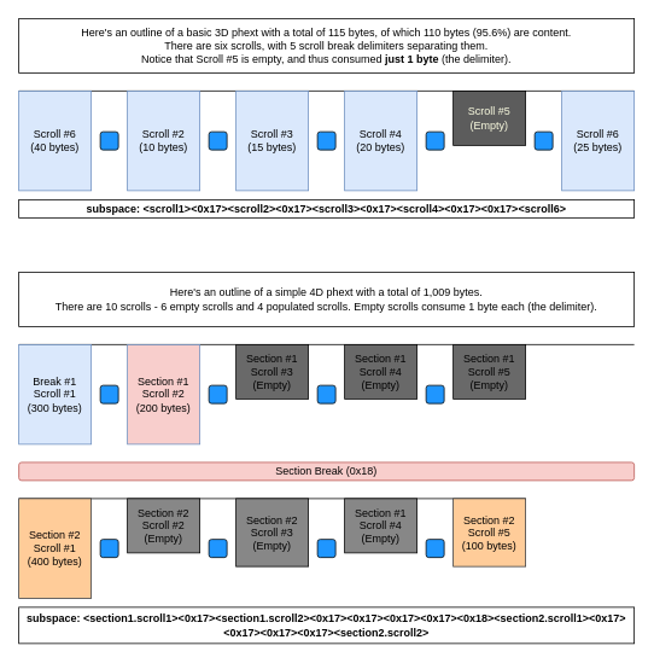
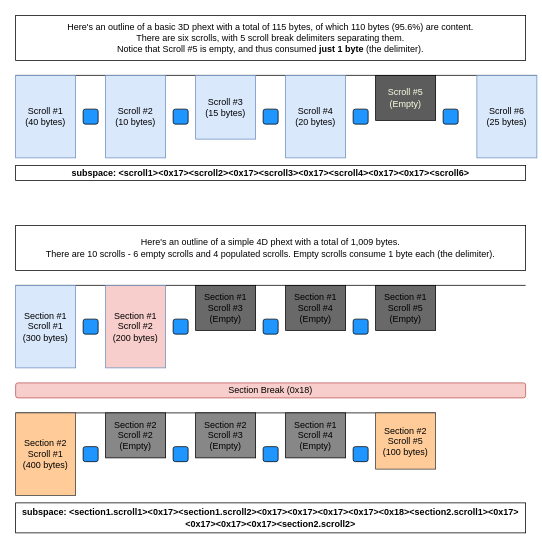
  <mxCell id="0" />
  <mxCell id="1" parent="0" />
  <mxCell id="2" value="" style="endArrow=none;html=1;rounded=0;entryX=1;entryY=0;entryDx=0;entryDy=0;" edge="1" parent="1" target="8"><mxGeometry width="50" height="50" relative="1" as="geometry"><mxPoint x="20" y="100" as="sourcePoint" /><mxPoint x="620" y="100" as="targetPoint" /></mxGeometry></mxCell>
- <mxCell id="3" value="Scroll #6&lt;br&gt;(40 bytes)" style="rounded=0;whiteSpace=wrap;html=1;fillColor=#dae8fc;strokeColor=#6c8ebf;" vertex="1" parent="1"><mxGeometry x="20" y="100" width="80" height="110" as="geometry" /></mxCell>
+ <mxCell id="3" value="Scroll #1&lt;br&gt;(40 bytes)" style="rounded=0;whiteSpace=wrap;html=1;fillColor=#dae8fc;strokeColor=#6c8ebf;" vertex="1" parent="1"><mxGeometry x="20" y="100" width="80" height="110" as="geometry" /></mxCell>
  <mxCell id="4" value="Scroll #2&lt;br&gt;(10 bytes)" style="rounded=0;whiteSpace=wrap;html=1;fillColor=#dae8fc;strokeColor=#6c8ebf;" vertex="1" parent="1"><mxGeometry x="140" y="100" width="80" height="110" as="geometry" /></mxCell>
- <mxCell id="5" value="Scroll #3&lt;br&gt;(15 bytes)" style="rounded=0;whiteSpace=wrap;html=1;fillColor=#dae8fc;strokeColor=#6c8ebf;" vertex="1" parent="1"><mxGeometry x="260" y="100" width="80" height="110" as="geometry" /></mxCell>
+ <mxCell id="5" value="Scroll #3&lt;br&gt;(15 bytes)" style="rounded=0;whiteSpace=wrap;html=1;fillColor=#dae8fc;strokeColor=#6c8ebf;" vertex="1" parent="1"><mxGeometry x="260" y="100" width="80" height="85" as="geometry" /></mxCell>
  <mxCell id="6" value="Scroll #4&lt;br&gt;(20 bytes)" style="rounded=0;whiteSpace=wrap;html=1;fillColor=#dae8fc;strokeColor=#6c8ebf;" vertex="1" parent="1"><mxGeometry x="380" y="100" width="80" height="110" as="geometry" /></mxCell>
  <mxCell id="7" value="&lt;font color=&quot;#feffe3&quot;&gt;Scroll #5&lt;br&gt;(Empty)&lt;/font&gt;" style="rounded=0;whiteSpace=wrap;html=1;fillColor=#5c5c5c;" vertex="1" parent="1"><mxGeometry x="500" y="100" width="80" height="60" as="geometry" /></mxCell>
- <mxCell id="8" value="Scroll #6&lt;br&gt;(25 bytes)" style="rounded=0;whiteSpace=wrap;html=1;fillColor=#dae8fc;strokeColor=#6c8ebf;" vertex="1" parent="1"><mxGeometry x="620" y="100" width="80" height="110" as="geometry" /></mxCell>
+ <mxCell id="8" value="Scroll #6&lt;br&gt;(25 bytes)" style="rounded=0;whiteSpace=wrap;html=1;fillColor=#dae8fc;strokeColor=#6c8ebf;" vertex="1" parent="1"><mxGeometry x="635" y="100" width="80" height="110" as="geometry" /></mxCell>
  <mxCell id="9" value="Here's an outline of a basic 3D phext with a total of 115 bytes, of which 110 bytes (95.6%) are content.&lt;br&gt;There are six scrolls, with 5 scroll break delimiters separating them.&lt;br&gt;Notice that Scroll #5 is empty, and thus consumed &lt;b&gt;just 1 byte &lt;/b&gt;(the delimiter)." style="rounded=0;whiteSpace=wrap;html=1;" vertex="1" parent="1"><mxGeometry x="20" y="20" width="680" height="60" as="geometry" /></mxCell>
  <mxCell id="10" value="" style="rounded=1;whiteSpace=wrap;html=1;fillColor=#1F96FF;" vertex="1" parent="1"><mxGeometry x="110" y="145" width="20" height="20" as="geometry" /></mxCell>
  <mxCell id="11" value="" style="rounded=1;whiteSpace=wrap;html=1;fillColor=#1F96FF;" vertex="1" parent="1"><mxGeometry x="230" y="145" width="20" height="20" as="geometry" /></mxCell>
  <mxCell id="12" value="" style="rounded=1;whiteSpace=wrap;html=1;fillColor=#1F96FF;" vertex="1" parent="1"><mxGeometry x="350" y="145" width="20" height="20" as="geometry" /></mxCell>
  <mxCell id="13" value="" style="rounded=1;whiteSpace=wrap;html=1;fillColor=#1F96FF;" vertex="1" parent="1"><mxGeometry x="470" y="145" width="20" height="20" as="geometry" /></mxCell>
  <mxCell id="14" value="" style="rounded=1;whiteSpace=wrap;html=1;fillColor=#1F96FF;" vertex="1" parent="1"><mxGeometry x="590" y="145" width="20" height="20" as="geometry" /></mxCell>
  <mxCell id="15" value="" style="endArrow=none;html=1;rounded=0;entryX=1;entryY=0;entryDx=0;entryDy=0;" edge="1" parent="1"><mxGeometry width="50" height="50" relative="1" as="geometry"><mxPoint x="20" y="380" as="sourcePoint" /><mxPoint x="700" y="380" as="targetPoint" /></mxGeometry></mxCell>
- <mxCell id="16" value="Break #1&lt;br&gt;Scroll #1&lt;br&gt;(300 bytes)" style="rounded=0;whiteSpace=wrap;html=1;fillColor=#dae8fc;strokeColor=#6c8ebf;" vertex="1" parent="1"><mxGeometry x="20" y="380" width="80" height="110" as="geometry" /></mxCell>
+ <mxCell id="16" value="Section #1&lt;br&gt;Scroll #1&lt;br&gt;(300 bytes)" style="rounded=0;whiteSpace=wrap;html=1;fillColor=#dae8fc;strokeColor=#6c8ebf;" vertex="1" parent="1"><mxGeometry x="20" y="380" width="80" height="110" as="geometry" /></mxCell>
  <mxCell id="17" value="Section #1 Scroll #2&lt;br&gt;(200 bytes)" style="rounded=0;whiteSpace=wrap;html=1;fillColor=#f8cecc;strokeColor=#6c8ebf;" vertex="1" parent="1"><mxGeometry x="140" y="380" width="80" height="110" as="geometry" /></mxCell>
  <mxCell id="18" value="Here's an outline of a simple 4D phext with a total of 1,009 bytes.&lt;br&gt;There are 10 scrolls - 6 empty scrolls and 4 populated scrolls. Empty scrolls consume 1 byte each (the delimiter)." style="rounded=0;whiteSpace=wrap;html=1;" vertex="1" parent="1"><mxGeometry x="20" y="300" width="680" height="60" as="geometry" /></mxCell>
  <mxCell id="19" value="" style="rounded=1;whiteSpace=wrap;html=1;fillColor=#1F96FF;" vertex="1" parent="1"><mxGeometry x="110" y="425" width="20" height="20" as="geometry" /></mxCell>
  <mxCell id="20" value="" style="endArrow=none;html=1;rounded=0;entryX=1;entryY=0;entryDx=0;entryDy=0;" edge="1" parent="1" target="32"><mxGeometry width="50" height="50" relative="1" as="geometry"><mxPoint x="20" y="550" as="sourcePoint" /><mxPoint x="700" y="550" as="targetPoint" /></mxGeometry></mxCell>
  <mxCell id="21" value="Section #2 Scroll #1&lt;br&gt;(400 bytes)" style="rounded=0;whiteSpace=wrap;html=1;fillColor=#ffcc99;strokeColor=#36393d;" vertex="1" parent="1"><mxGeometry x="20" y="550" width="80" height="110" as="geometry" /></mxCell>
  <mxCell id="22" value="" style="rounded=1;whiteSpace=wrap;html=1;fillColor=#1F96FF;" vertex="1" parent="1"><mxGeometry x="110" y="595" width="20" height="20" as="geometry" /></mxCell>
  <mxCell id="23" value="" style="rounded=1;whiteSpace=wrap;html=1;fillColor=#1F96FF;" vertex="1" parent="1"><mxGeometry x="230" y="425" width="20" height="20" as="geometry" /></mxCell>
  <mxCell id="24" value="" style="rounded=1;whiteSpace=wrap;html=1;fillColor=#1F96FF;" vertex="1" parent="1"><mxGeometry x="350" y="425" width="20" height="20" as="geometry" /></mxCell>
  <mxCell id="25" value="Section #1 Scroll #3&lt;br&gt;(Empty)" style="rounded=0;whiteSpace=wrap;html=1;fillColor=#696969;" vertex="1" parent="1"><mxGeometry x="260" y="380" width="80" height="60" as="geometry" /></mxCell>
  <mxCell id="26" value="Section #1 Scroll #4 (Empty)" style="rounded=0;whiteSpace=wrap;html=1;fillColor=#696969;" vertex="1" parent="1"><mxGeometry x="380" y="380" width="80" height="60" as="geometry" /></mxCell>
  <mxCell id="27" value="" style="rounded=1;whiteSpace=wrap;html=1;fillColor=#1F96FF;" vertex="1" parent="1"><mxGeometry x="470" y="425" width="20" height="20" as="geometry" /></mxCell>
  <mxCell id="28" value="Section #1 Scroll #5 (Empty)" style="rounded=0;whiteSpace=wrap;html=1;fillColor=#696969;" vertex="1" parent="1"><mxGeometry x="500" y="380" width="80" height="60" as="geometry" /></mxCell>
  <mxCell id="29" value="" style="rounded=1;whiteSpace=wrap;html=1;fillColor=#1F96FF;" vertex="1" parent="1"><mxGeometry x="230" y="595" width="20" height="20" as="geometry" /></mxCell>
  <mxCell id="30" value="" style="rounded=1;whiteSpace=wrap;html=1;fillColor=#1F96FF;" vertex="1" parent="1"><mxGeometry x="350" y="595" width="20" height="20" as="geometry" /></mxCell>
  <mxCell id="31" value="" style="rounded=1;whiteSpace=wrap;html=1;fillColor=#1F96FF;" vertex="1" parent="1"><mxGeometry x="470" y="595" width="20" height="20" as="geometry" /></mxCell>
  <mxCell id="32" value="Section #2 Scroll #5&lt;br&gt;(100 bytes)" style="rounded=0;whiteSpace=wrap;html=1;fillColor=#ffcc99;strokeColor=#36393d;" vertex="1" parent="1"><mxGeometry x="500" y="550" width="80" height="75" as="geometry" /></mxCell>
  <mxCell id="33" value="Section #2 Scroll #2&lt;br&gt;(Empty)" style="rounded=0;whiteSpace=wrap;html=1;fillColor=#878787;" vertex="1" parent="1"><mxGeometry x="140" y="550" width="80" height="60" as="geometry" /></mxCell>
- <mxCell id="34" value="Section #2 Scroll #3&lt;br&gt;(Empty)" style="rounded=0;whiteSpace=wrap;html=1;fillColor=#878787;" vertex="1" parent="1"><mxGeometry x="260" y="550" width="80" height="75" as="geometry" /></mxCell>
+ <mxCell id="34" value="Section #2 Scroll #3&lt;br&gt;(Empty)" style="rounded=0;whiteSpace=wrap;html=1;fillColor=#878787;" vertex="1" parent="1"><mxGeometry x="260" y="550" width="80" height="60" as="geometry" /></mxCell>
  <mxCell id="35" value="Section #1 Scroll #4&lt;br&gt;(Empty)" style="rounded=0;whiteSpace=wrap;html=1;fillColor=#878787;" vertex="1" parent="1"><mxGeometry x="380" y="550" width="80" height="60" as="geometry" /></mxCell>
  <mxCell id="36" value="Section Break (0x18)" style="rounded=1;whiteSpace=wrap;html=1;fillColor=#f8cecc;strokeColor=#b85450;" vertex="1" parent="1"><mxGeometry x="20" y="510" width="680" height="20" as="geometry" /></mxCell>
  <mxCell id="37" value="subspace: &amp;lt;scroll1&amp;gt;&amp;lt;0x17&amp;gt;&amp;lt;scroll2&amp;gt;&amp;lt;0x17&amp;gt;&amp;lt;scroll3&amp;gt;&amp;lt;0x17&amp;gt;&amp;lt;scroll4&amp;gt;&amp;lt;0x17&amp;gt;&amp;lt;0x17&amp;gt;&amp;lt;scroll6&amp;gt;" style="rounded=0;whiteSpace=wrap;html=1;fontStyle=1" vertex="1" parent="1"><mxGeometry x="20" y="220" width="680" height="20" as="geometry" /></mxCell>
  <mxCell id="38" value="subspace: &amp;lt;section1.scroll1&amp;gt;&amp;lt;0x17&amp;gt;&amp;lt;section1.scroll2&amp;gt;&amp;lt;0x17&amp;gt;&amp;lt;0x17&amp;gt;&amp;lt;0x17&amp;gt;&amp;lt;0x17&amp;gt;&amp;lt;0x18&amp;gt;&amp;lt;section2.scroll1&amp;gt;&amp;lt;0x17&amp;gt;&amp;lt;0x17&amp;gt;&amp;lt;0x17&amp;gt;&amp;lt;0x17&amp;gt;&amp;lt;section2.scroll2&amp;gt;" style="rounded=0;whiteSpace=wrap;html=1;fontStyle=1" vertex="1" parent="1"><mxGeometry x="20" y="670" width="680" height="40" as="geometry" /></mxCell>
